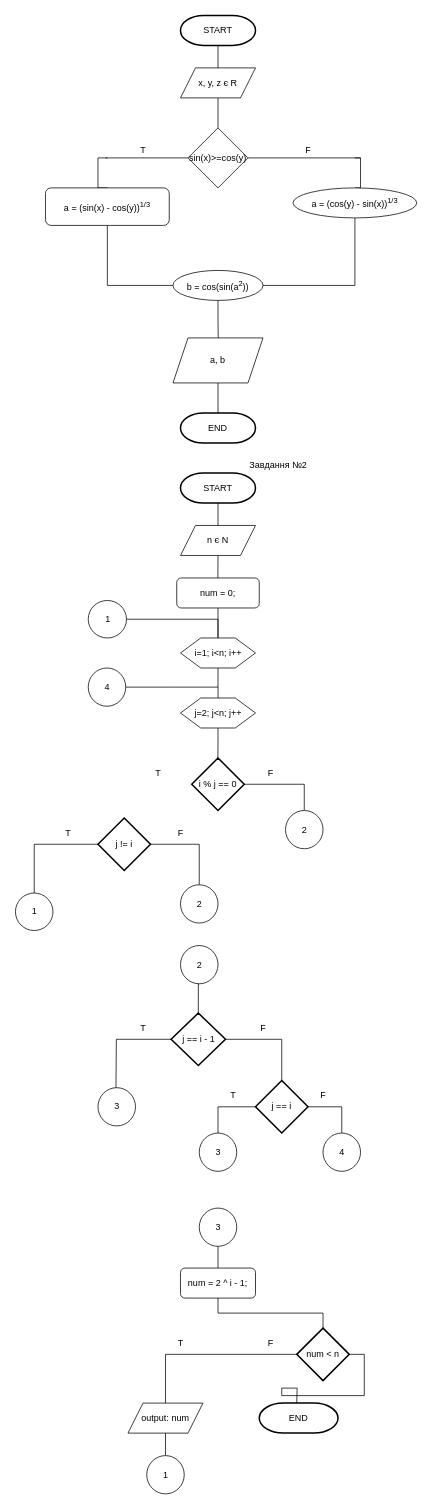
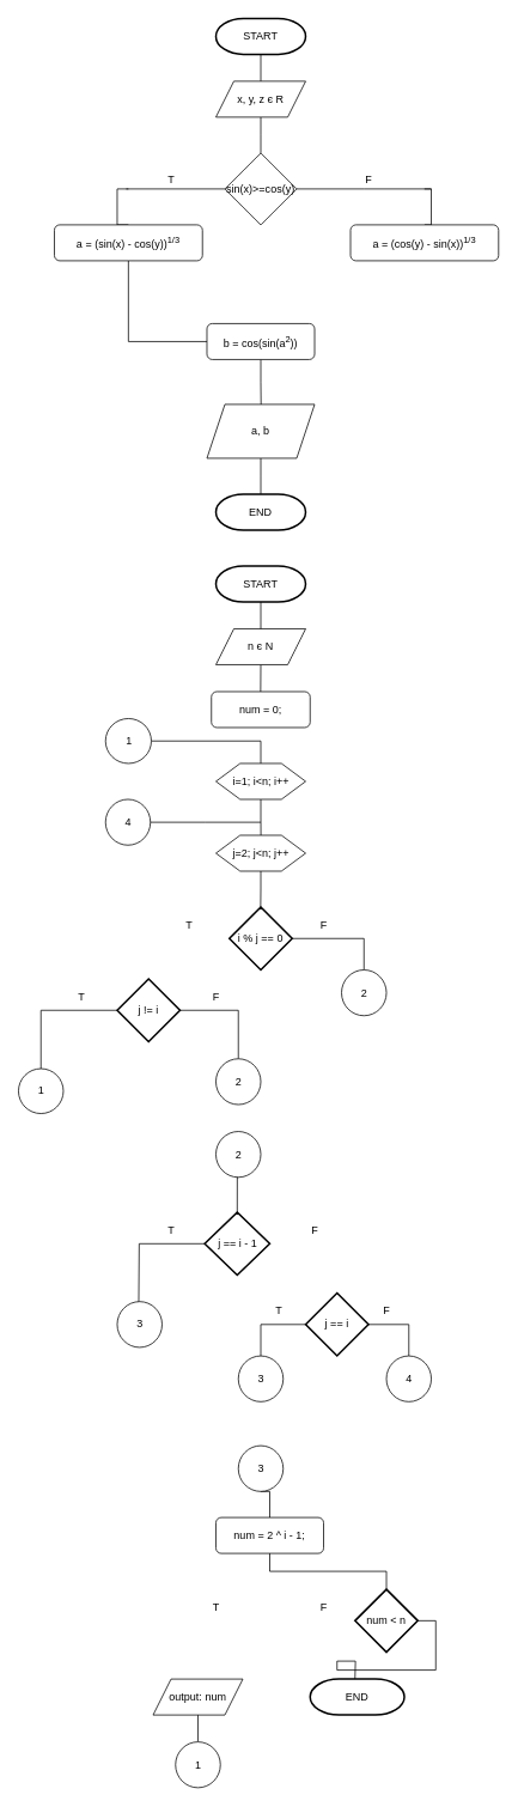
  <mxCell id="0" />
  <mxCell id="1" parent="0" />
  <mxCell id="2" style="edgeStyle=orthogonalEdgeStyle;rounded=0;orthogonalLoop=1;jettySize=auto;html=1;exitX=0.5;exitY=1;exitDx=0;exitDy=0;exitPerimeter=0;endArrow=none;endFill=0;" edge="1" parent="1" source="3"><mxGeometry relative="1" as="geometry"><mxPoint x="290" y="90" as="targetPoint" /></mxGeometry></mxCell>
  <mxCell id="3" value="START" style="strokeWidth=2;html=1;shape=mxgraph.flowchart.terminator;whiteSpace=wrap;" vertex="1" parent="1"><mxGeometry x="240" y="20" width="100" height="40" as="geometry" /></mxCell>
  <mxCell id="4" style="edgeStyle=orthogonalEdgeStyle;rounded=0;orthogonalLoop=1;jettySize=auto;html=1;exitX=0.5;exitY=1;exitDx=0;exitDy=0;endArrow=none;endFill=0;" edge="1" parent="1" source="5"><mxGeometry relative="1" as="geometry"><mxPoint x="290" y="170" as="targetPoint" /></mxGeometry></mxCell>
  <mxCell id="5" value="x, y, z є R" style="shape=parallelogram;perimeter=parallelogramPerimeter;whiteSpace=wrap;html=1;fixedSize=1;" vertex="1" parent="1"><mxGeometry x="240" y="90" width="100" height="40" as="geometry" /></mxCell>
  <mxCell id="6" style="edgeStyle=orthogonalEdgeStyle;rounded=0;orthogonalLoop=1;jettySize=auto;html=1;exitX=0.5;exitY=0;exitDx=0;exitDy=0;endArrow=none;endFill=0;" edge="1" parent="1" source="8"><mxGeometry relative="1" as="geometry"><mxPoint x="142.5" y="210" as="targetPoint" /><Array as="points"><mxPoint x="130" y="250" /><mxPoint x="130" y="210" /></Array></mxGeometry></mxCell>
  <mxCell id="7" style="edgeStyle=orthogonalEdgeStyle;rounded=0;orthogonalLoop=1;jettySize=auto;html=1;exitX=0.5;exitY=1;exitDx=0;exitDy=0;endArrow=none;endFill=0;entryX=0;entryY=0.5;entryDx=0;entryDy=0;" edge="1" parent="1" source="8" target="10"><mxGeometry relative="1" as="geometry"><mxPoint x="142.241" y="380" as="targetPoint" /></mxGeometry></mxCell>
- <mxCell id="8" value="a = (sin(x) - cos(y))&lt;sup&gt;1/3&lt;/sup&gt;" style="rounded=1;whiteSpace=wrap;html=1;" vertex="1" parent="1"><mxGeometry x="60" y="250" width="165" height="50" as="geometry" /></mxCell>
+ <mxCell id="8" value="a = (sin(x) - cos(y))&lt;sup&gt;1/3&lt;/sup&gt;" style="rounded=1;whiteSpace=wrap;html=1;" vertex="1" parent="1"><mxGeometry x="60" y="250" width="165" height="40" as="geometry" /></mxCell>
  <mxCell id="9" style="edgeStyle=orthogonalEdgeStyle;rounded=0;orthogonalLoop=1;jettySize=auto;html=1;exitX=0.5;exitY=1;exitDx=0;exitDy=0;endArrow=none;endFill=0;" edge="1" parent="1" source="10"><mxGeometry relative="1" as="geometry"><mxPoint x="290.286" y="450" as="targetPoint" /></mxGeometry></mxCell>
- <mxCell id="10" value="b = cos(sin(a&lt;sup&gt;2&lt;/sup&gt;))" style="ellipse;whiteSpace=wrap;html=1;" vertex="1" parent="1"><mxGeometry x="230" y="360" width="120" height="40" as="geometry" /></mxCell>
+ <mxCell id="10" value="b = cos(sin(a&lt;sup&gt;2&lt;/sup&gt;))" style="rounded=1;whiteSpace=wrap;html=1;" vertex="1" parent="1"><mxGeometry x="230" y="360" width="120" height="40" as="geometry" /></mxCell>
  <mxCell id="11" style="edgeStyle=orthogonalEdgeStyle;rounded=0;orthogonalLoop=1;jettySize=auto;html=1;exitX=0.5;exitY=1;exitDx=0;exitDy=0;endArrow=none;endFill=0;" edge="1" parent="1" source="12"><mxGeometry relative="1" as="geometry"><mxPoint x="290" y="550" as="targetPoint" /></mxGeometry></mxCell>
  <mxCell id="12" value="a, b" style="shape=parallelogram;perimeter=parallelogramPerimeter;whiteSpace=wrap;html=1;fixedSize=1;" vertex="1" parent="1"><mxGeometry x="230" y="450" width="120" height="60" as="geometry" /></mxCell>
  <mxCell id="13" value="END" style="strokeWidth=2;html=1;shape=mxgraph.flowchart.terminator;whiteSpace=wrap;" vertex="1" parent="1"><mxGeometry x="240" y="550" width="100" height="40" as="geometry" /></mxCell>
  <mxCell id="14" style="edgeStyle=orthogonalEdgeStyle;rounded=0;orthogonalLoop=1;jettySize=auto;html=1;exitX=0.5;exitY=1;exitDx=0;exitDy=0;exitPerimeter=0;endArrow=none;endFill=0;" edge="1" parent="1" source="15"><mxGeometry relative="1" as="geometry"><mxPoint x="290" y="710" as="targetPoint" /></mxGeometry></mxCell>
  <mxCell id="15" value="START" style="strokeWidth=2;html=1;shape=mxgraph.flowchart.terminator;whiteSpace=wrap;" vertex="1" parent="1"><mxGeometry x="240" y="630" width="100" height="40" as="geometry" /></mxCell>
  <mxCell id="16" style="edgeStyle=orthogonalEdgeStyle;rounded=0;orthogonalLoop=1;jettySize=auto;html=1;exitX=0.5;exitY=1;exitDx=0;exitDy=0;endArrow=none;endFill=0;" edge="1" parent="1" source="17"><mxGeometry relative="1" as="geometry"><mxPoint x="289.828" y="770" as="targetPoint" /></mxGeometry></mxCell>
  <mxCell id="17" value="n є N" style="shape=parallelogram;perimeter=parallelogramPerimeter;whiteSpace=wrap;html=1;fixedSize=1;" vertex="1" parent="1"><mxGeometry x="240" y="700" width="100" height="40" as="geometry" /></mxCell>
  <mxCell id="18" style="edgeStyle=orthogonalEdgeStyle;rounded=0;orthogonalLoop=1;jettySize=auto;html=1;exitX=0;exitY=0.5;exitDx=0;exitDy=0;endArrow=none;endFill=0;" edge="1" parent="1" source="20"><mxGeometry relative="1" as="geometry"><mxPoint x="140" y="210" as="targetPoint" /><Array as="points"><mxPoint x="140" y="210" /><mxPoint x="140" y="210" /></Array></mxGeometry></mxCell>
  <mxCell id="19" style="edgeStyle=orthogonalEdgeStyle;rounded=0;orthogonalLoop=1;jettySize=auto;html=1;exitX=1;exitY=0.5;exitDx=0;exitDy=0;endArrow=none;endFill=0;" edge="1" parent="1" source="20"><mxGeometry relative="1" as="geometry"><mxPoint x="480" y="210" as="targetPoint" /></mxGeometry></mxCell>
  <mxCell id="20" value="sin(x)&amp;gt;=cos(y)" style="rhombus;whiteSpace=wrap;html=1;" vertex="1" parent="1"><mxGeometry x="250" y="170" width="80" height="80" as="geometry" /></mxCell>
  <mxCell id="21" value="T" style="text;html=1;align=center;verticalAlign=middle;resizable=0;points=[];autosize=1;strokeColor=none;fillColor=none;" vertex="1" parent="1"><mxGeometry x="180" y="190" width="20" height="20" as="geometry" /></mxCell>
  <mxCell id="22" style="edgeStyle=orthogonalEdgeStyle;rounded=0;orthogonalLoop=1;jettySize=auto;html=1;exitX=0.5;exitY=0;exitDx=0;exitDy=0;endArrow=none;endFill=0;" edge="1" parent="1" source="24"><mxGeometry relative="1" as="geometry"><mxPoint x="472.333" y="210" as="targetPoint" /><Array as="points"><mxPoint x="480" y="250" /><mxPoint x="480" y="210" /></Array></mxGeometry></mxCell>
- <mxCell id="23" style="edgeStyle=orthogonalEdgeStyle;rounded=0;orthogonalLoop=1;jettySize=auto;html=1;exitX=0.5;exitY=1;exitDx=0;exitDy=0;entryX=1;entryY=0.5;entryDx=0;entryDy=0;endArrow=none;endFill=0;" edge="1" parent="1" source="24" target="10"><mxGeometry relative="1" as="geometry" /></mxCell>
- <mxCell id="24" value="a = (cos(y) - sin(x))&lt;sup&gt;1/3&lt;/sup&gt;" style="ellipse;whiteSpace=wrap;html=1;" vertex="1" parent="1"><mxGeometry x="390" y="250" width="165" height="40" as="geometry" /></mxCell>
+ <mxCell id="24" value="a = (cos(y) - sin(x))&lt;sup&gt;1/3&lt;/sup&gt;" style="rounded=1;whiteSpace=wrap;html=1;" vertex="1" parent="1"><mxGeometry x="390" y="250" width="165" height="40" as="geometry" /></mxCell>
  <mxCell id="25" value="F" style="text;html=1;align=center;verticalAlign=middle;resizable=0;points=[];autosize=1;strokeColor=none;fillColor=none;" vertex="1" parent="1"><mxGeometry x="400" y="190" width="20" height="20" as="geometry" /></mxCell>
- <mxCell id="26" style="edgeStyle=orthogonalEdgeStyle;rounded=0;orthogonalLoop=1;jettySize=auto;html=1;exitX=0.5;exitY=1;exitDx=0;exitDy=0;entryX=0.5;entryY=0;entryDx=0;entryDy=0;endArrow=none;endFill=0;" edge="1" parent="1" source="27" target="29"><mxGeometry relative="1" as="geometry" /></mxCell>
  <mxCell id="27" value="num = 0;" style="rounded=1;whiteSpace=wrap;html=1;" vertex="1" parent="1"><mxGeometry x="235" y="770" width="110" height="40" as="geometry" /></mxCell>
  <mxCell id="28" style="edgeStyle=orthogonalEdgeStyle;rounded=0;orthogonalLoop=1;jettySize=auto;html=1;exitX=0.5;exitY=1;exitDx=0;exitDy=0;endArrow=none;endFill=0;" edge="1" parent="1" source="29"><mxGeometry relative="1" as="geometry"><mxPoint x="290.143" y="930" as="targetPoint" /></mxGeometry></mxCell>
  <mxCell id="29" value="i=1; i&amp;lt;n; i++" style="verticalLabelPosition=middle;verticalAlign=middle;html=1;shape=hexagon;perimeter=hexagonPerimeter2;arcSize=6;size=0.27;labelPosition=center;align=center;" vertex="1" parent="1"><mxGeometry x="240" y="850" width="100" height="40" as="geometry" /></mxCell>
  <mxCell id="30" style="edgeStyle=orthogonalEdgeStyle;rounded=0;orthogonalLoop=1;jettySize=auto;html=1;exitX=0.5;exitY=1;exitDx=0;exitDy=0;endArrow=none;endFill=0;" edge="1" parent="1" source="31"><mxGeometry relative="1" as="geometry"><mxPoint x="289.828" y="1010" as="targetPoint" /></mxGeometry></mxCell>
  <mxCell id="31" value="j=2; j&amp;lt;n; j++" style="verticalLabelPosition=middle;verticalAlign=middle;html=1;shape=hexagon;perimeter=hexagonPerimeter2;arcSize=6;size=0.27;labelPosition=center;align=center;" vertex="1" parent="1"><mxGeometry x="240" y="930" width="100" height="40" as="geometry" /></mxCell>
  <mxCell id="32" style="edgeStyle=orthogonalEdgeStyle;rounded=0;orthogonalLoop=1;jettySize=auto;html=1;exitX=1;exitY=0.5;exitDx=0;exitDy=0;exitPerimeter=0;entryX=0.5;entryY=0;entryDx=0;entryDy=0;entryPerimeter=0;endArrow=none;endFill=0;" edge="1" parent="1" source="33" target="45"><mxGeometry relative="1" as="geometry" /></mxCell>
  <mxCell id="33" value="i % j == 0" style="strokeWidth=2;html=1;shape=mxgraph.flowchart.decision;whiteSpace=wrap;verticalAlign=middle;" vertex="1" parent="1"><mxGeometry x="255" y="1010" width="70" height="70" as="geometry" /></mxCell>
  <mxCell id="34" style="edgeStyle=orthogonalEdgeStyle;rounded=0;orthogonalLoop=1;jettySize=auto;html=1;exitX=0;exitY=0.5;exitDx=0;exitDy=0;exitPerimeter=0;entryX=0.5;entryY=0;entryDx=0;entryDy=0;entryPerimeter=0;endArrow=none;endFill=0;" edge="1" parent="1" source="37" target="39"><mxGeometry relative="1" as="geometry" /></mxCell>
  <mxCell id="35" style="edgeStyle=orthogonalEdgeStyle;rounded=0;orthogonalLoop=1;jettySize=auto;html=1;exitX=1;exitY=0.5;exitDx=0;exitDy=0;exitPerimeter=0;endArrow=none;endFill=0;" edge="1" parent="1" source="37"><mxGeometry relative="1" as="geometry"><mxPoint x="200.286" y="1125.286" as="targetPoint" /></mxGeometry></mxCell>
  <mxCell id="36" style="edgeStyle=orthogonalEdgeStyle;rounded=0;orthogonalLoop=1;jettySize=auto;html=1;exitX=1;exitY=0.5;exitDx=0;exitDy=0;exitPerimeter=0;entryX=0.5;entryY=0;entryDx=0;entryDy=0;entryPerimeter=0;endArrow=none;endFill=0;" edge="1" parent="1" source="37" target="44"><mxGeometry relative="1" as="geometry" /></mxCell>
  <mxCell id="37" value="j != i" style="strokeWidth=2;html=1;shape=mxgraph.flowchart.decision;whiteSpace=wrap;verticalAlign=middle;" vertex="1" parent="1"><mxGeometry x="130" y="1090" width="70" height="70" as="geometry" /></mxCell>
  <mxCell id="38" value="T" style="text;html=1;align=center;verticalAlign=middle;resizable=0;points=[];autosize=1;strokeColor=none;fillColor=none;" vertex="1" parent="1"><mxGeometry x="200" y="1020" width="20" height="20" as="geometry" /></mxCell>
  <mxCell id="39" value="1" style="verticalLabelPosition=middle;verticalAlign=middle;html=1;shape=mxgraph.flowchart.on-page_reference;labelPosition=center;align=center;" vertex="1" parent="1"><mxGeometry x="20" y="1190" width="50" height="50" as="geometry" /></mxCell>
  <mxCell id="40" style="edgeStyle=orthogonalEdgeStyle;rounded=0;orthogonalLoop=1;jettySize=auto;html=1;exitX=1;exitY=0.5;exitDx=0;exitDy=0;exitPerimeter=0;entryX=0.5;entryY=0;entryDx=0;entryDy=0;endArrow=none;endFill=0;" edge="1" parent="1" source="41" target="29"><mxGeometry relative="1" as="geometry" /></mxCell>
  <mxCell id="41" value="1" style="verticalLabelPosition=middle;verticalAlign=middle;html=1;shape=mxgraph.flowchart.on-page_reference;labelPosition=center;align=center;" vertex="1" parent="1"><mxGeometry x="117" y="800" width="51" height="50" as="geometry" /></mxCell>
  <mxCell id="42" value="F" style="text;html=1;align=center;verticalAlign=middle;resizable=0;points=[];autosize=1;strokeColor=none;fillColor=none;" vertex="1" parent="1"><mxGeometry x="230" y="1100" width="20" height="20" as="geometry" /></mxCell>
  <mxCell id="43" value="T" style="text;html=1;align=center;verticalAlign=middle;resizable=0;points=[];autosize=1;strokeColor=none;fillColor=none;" vertex="1" parent="1"><mxGeometry x="80" y="1100" width="20" height="20" as="geometry" /></mxCell>
  <mxCell id="44" value="2" style="verticalLabelPosition=middle;verticalAlign=middle;html=1;shape=mxgraph.flowchart.on-page_reference;labelPosition=center;align=center;" vertex="1" parent="1"><mxGeometry x="240" y="1179" width="50" height="51" as="geometry" /></mxCell>
  <mxCell id="45" value="2" style="verticalLabelPosition=middle;verticalAlign=middle;html=1;shape=mxgraph.flowchart.on-page_reference;labelPosition=center;align=center;" vertex="1" parent="1"><mxGeometry x="380" y="1080" width="50" height="51" as="geometry" /></mxCell>
- <mxCell id="46" value="Завдання №2" style="text;html=1;align=center;verticalAlign=middle;resizable=0;points=[];autosize=1;strokeColor=none;fillColor=none;" vertex="1" parent="1"><mxGeometry x="325" y="610" width="90" height="20" as="geometry" /></mxCell>
  <mxCell id="47" value="F" style="text;html=1;align=center;verticalAlign=middle;resizable=0;points=[];autosize=1;strokeColor=none;fillColor=none;" vertex="1" parent="1"><mxGeometry x="350" y="1020" width="20" height="20" as="geometry" /></mxCell>
  <mxCell id="48" style="edgeStyle=orthogonalEdgeStyle;rounded=0;orthogonalLoop=1;jettySize=auto;html=1;exitX=0.5;exitY=1;exitDx=0;exitDy=0;exitPerimeter=0;entryX=0.5;entryY=0;entryDx=0;entryDy=0;entryPerimeter=0;endArrow=none;endFill=0;" edge="1" parent="1" source="49" target="52"><mxGeometry relative="1" as="geometry" /></mxCell>
  <mxCell id="49" value="2" style="verticalLabelPosition=middle;verticalAlign=middle;html=1;shape=mxgraph.flowchart.on-page_reference;labelPosition=center;align=center;" vertex="1" parent="1"><mxGeometry x="240" y="1260" width="50" height="51" as="geometry" /></mxCell>
- <mxCell id="50" style="edgeStyle=orthogonalEdgeStyle;rounded=0;orthogonalLoop=1;jettySize=auto;html=1;exitX=1;exitY=0.5;exitDx=0;exitDy=0;exitPerimeter=0;entryX=0.5;entryY=0;entryDx=0;entryDy=0;entryPerimeter=0;endArrow=none;endFill=0;" edge="1" parent="1" source="52" target="55"><mxGeometry relative="1" as="geometry" /></mxCell>
  <mxCell id="51" style="edgeStyle=orthogonalEdgeStyle;rounded=0;orthogonalLoop=1;jettySize=auto;html=1;exitX=0;exitY=0.5;exitDx=0;exitDy=0;exitPerimeter=0;entryX=0.5;entryY=0;entryDx=0;entryDy=0;entryPerimeter=0;endArrow=none;endFill=0;" edge="1" parent="1" source="52"><mxGeometry relative="1" as="geometry"><mxPoint x="154" y="1450" as="targetPoint" /></mxGeometry></mxCell>
  <mxCell id="52" value="j == i - 1" style="strokeWidth=2;html=1;shape=mxgraph.flowchart.decision;whiteSpace=wrap;verticalAlign=middle;" vertex="1" parent="1"><mxGeometry x="227.5" y="1350" width="72.5" height="70" as="geometry" /></mxCell>
  <mxCell id="53" style="edgeStyle=orthogonalEdgeStyle;rounded=0;orthogonalLoop=1;jettySize=auto;html=1;exitX=0;exitY=0.5;exitDx=0;exitDy=0;exitPerimeter=0;entryX=0.5;entryY=0;entryDx=0;entryDy=0;entryPerimeter=0;endArrow=none;endFill=0;" edge="1" parent="1" source="55" target="59"><mxGeometry relative="1" as="geometry" /></mxCell>
  <mxCell id="54" style="edgeStyle=orthogonalEdgeStyle;rounded=0;orthogonalLoop=1;jettySize=auto;html=1;exitX=1;exitY=0.5;exitDx=0;exitDy=0;exitPerimeter=0;entryX=0.5;entryY=0;entryDx=0;entryDy=0;entryPerimeter=0;endArrow=none;endFill=0;" edge="1" parent="1" source="55" target="61"><mxGeometry relative="1" as="geometry" /></mxCell>
  <mxCell id="55" value="j == i" style="strokeWidth=2;html=1;shape=mxgraph.flowchart.decision;whiteSpace=wrap;verticalAlign=middle;" vertex="1" parent="1"><mxGeometry x="340" y="1440" width="70" height="70" as="geometry" /></mxCell>
  <mxCell id="56" value="F" style="text;html=1;align=center;verticalAlign=middle;resizable=0;points=[];autosize=1;strokeColor=none;fillColor=none;" vertex="1" parent="1"><mxGeometry x="340" y="1360" width="20" height="20" as="geometry" /></mxCell>
  <mxCell id="57" value="3" style="verticalLabelPosition=middle;verticalAlign=middle;html=1;shape=mxgraph.flowchart.on-page_reference;labelPosition=center;align=center;" vertex="1" parent="1"><mxGeometry x="130" y="1449.5" width="50" height="51" as="geometry" /></mxCell>
  <mxCell id="58" value="T" style="text;html=1;align=center;verticalAlign=middle;resizable=0;points=[];autosize=1;strokeColor=none;fillColor=none;" vertex="1" parent="1"><mxGeometry x="180" y="1360" width="20" height="20" as="geometry" /></mxCell>
  <mxCell id="59" value="3" style="verticalLabelPosition=middle;verticalAlign=middle;html=1;shape=mxgraph.flowchart.on-page_reference;labelPosition=center;align=center;" vertex="1" parent="1"><mxGeometry x="265" y="1510" width="50" height="51" as="geometry" /></mxCell>
  <mxCell id="60" value="T" style="text;html=1;align=center;verticalAlign=middle;resizable=0;points=[];autosize=1;strokeColor=none;fillColor=none;" vertex="1" parent="1"><mxGeometry x="300" y="1450" width="20" height="20" as="geometry" /></mxCell>
  <mxCell id="61" value="4" style="verticalLabelPosition=middle;verticalAlign=middle;html=1;shape=mxgraph.flowchart.on-page_reference;labelPosition=center;align=center;" vertex="1" parent="1"><mxGeometry x="430" y="1510" width="50" height="51" as="geometry" /></mxCell>
  <mxCell id="62" style="edgeStyle=orthogonalEdgeStyle;rounded=0;orthogonalLoop=1;jettySize=auto;html=1;exitX=1;exitY=0.5;exitDx=0;exitDy=0;exitPerimeter=0;endArrow=none;endFill=0;" edge="1" parent="1" source="63"><mxGeometry relative="1" as="geometry"><mxPoint x="290" y="915.5" as="targetPoint" /></mxGeometry></mxCell>
  <mxCell id="63" value="4" style="verticalLabelPosition=middle;verticalAlign=middle;html=1;shape=mxgraph.flowchart.on-page_reference;labelPosition=center;align=center;" vertex="1" parent="1"><mxGeometry x="117" y="890" width="50" height="51" as="geometry" /></mxCell>
  <mxCell id="64" value="F" style="text;html=1;align=center;verticalAlign=middle;resizable=0;points=[];autosize=1;strokeColor=none;fillColor=none;" vertex="1" parent="1"><mxGeometry x="420" y="1449.5" width="20" height="20" as="geometry" /></mxCell>
  <mxCell id="65" style="edgeStyle=orthogonalEdgeStyle;rounded=0;orthogonalLoop=1;jettySize=auto;html=1;exitX=0.5;exitY=1;exitDx=0;exitDy=0;exitPerimeter=0;entryX=0.5;entryY=0;entryDx=0;entryDy=0;endArrow=none;endFill=0;" edge="1" parent="1" source="66" target="68"><mxGeometry relative="1" as="geometry" /></mxCell>
  <mxCell id="66" value="3" style="verticalLabelPosition=middle;verticalAlign=middle;html=1;shape=mxgraph.flowchart.on-page_reference;labelPosition=center;align=center;" vertex="1" parent="1"><mxGeometry x="265" y="1610" width="50" height="51" as="geometry" /></mxCell>
  <mxCell id="67" style="edgeStyle=orthogonalEdgeStyle;rounded=0;orthogonalLoop=1;jettySize=auto;html=1;exitX=0.5;exitY=1;exitDx=0;exitDy=0;entryX=0.5;entryY=0;entryDx=0;entryDy=0;entryPerimeter=0;endArrow=none;endFill=0;" edge="1" parent="1" source="68" target="71"><mxGeometry relative="1" as="geometry" /></mxCell>
- <mxCell id="68" value="num = 2 ^ i - 1;" style="rounded=1;whiteSpace=wrap;html=1;verticalAlign=middle;" vertex="1" parent="1"><mxGeometry x="240" y="1690" width="100" height="40" as="geometry" /></mxCell>
- <mxCell id="69" style="edgeStyle=orthogonalEdgeStyle;rounded=0;orthogonalLoop=1;jettySize=auto;html=1;exitX=0;exitY=0.5;exitDx=0;exitDy=0;exitPerimeter=0;entryX=0.5;entryY=0;entryDx=0;entryDy=0;endArrow=none;endFill=0;" edge="1" parent="1" source="71" target="73"><mxGeometry relative="1" as="geometry" /></mxCell>
+ <mxCell id="68" value="num = 2 ^ i - 1;" style="rounded=1;whiteSpace=wrap;html=1;verticalAlign=middle;" vertex="1" parent="1"><mxGeometry x="240" y="1690" width="120" height="40" as="geometry" /></mxCell>
  <mxCell id="70" style="edgeStyle=orthogonalEdgeStyle;rounded=0;orthogonalLoop=1;jettySize=auto;html=1;exitX=1;exitY=0.5;exitDx=0;exitDy=0;exitPerimeter=0;entryX=0.5;entryY=0;entryDx=0;entryDy=0;entryPerimeter=0;endArrow=none;endFill=0;" edge="1" parent="1" source="71"><mxGeometry relative="1" as="geometry"><mxPoint x="395" y="1870" as="targetPoint" /></mxGeometry></mxCell>
  <mxCell id="71" value="num &amp;lt; n" style="strokeWidth=2;html=1;shape=mxgraph.flowchart.decision;whiteSpace=wrap;verticalAlign=middle;" vertex="1" parent="1"><mxGeometry x="395" y="1770" width="70" height="70" as="geometry" /></mxCell>
  <mxCell id="72" style="edgeStyle=orthogonalEdgeStyle;rounded=0;orthogonalLoop=1;jettySize=auto;html=1;exitX=0.5;exitY=1;exitDx=0;exitDy=0;entryX=0.5;entryY=0;entryDx=0;entryDy=0;entryPerimeter=0;endArrow=none;endFill=0;" edge="1" parent="1" source="73" target="74"><mxGeometry relative="1" as="geometry" /></mxCell>
  <mxCell id="73" value="output: num" style="shape=parallelogram;perimeter=parallelogramPerimeter;whiteSpace=wrap;html=1;fixedSize=1;verticalAlign=middle;" vertex="1" parent="1"><mxGeometry x="170" y="1870" width="100" height="40" as="geometry" /></mxCell>
  <mxCell id="74" value="1" style="verticalLabelPosition=middle;verticalAlign=middle;html=1;shape=mxgraph.flowchart.on-page_reference;labelPosition=center;align=center;" vertex="1" parent="1"><mxGeometry x="195" y="1940" width="50" height="51" as="geometry" /></mxCell>
  <mxCell id="75" value="T" style="text;html=1;align=center;verticalAlign=middle;resizable=0;points=[];autosize=1;strokeColor=none;fillColor=none;" vertex="1" parent="1"><mxGeometry x="230" y="1780" width="20" height="20" as="geometry" /></mxCell>
  <mxCell id="76" value="F" style="text;html=1;align=center;verticalAlign=middle;resizable=0;points=[];autosize=1;strokeColor=none;fillColor=none;" vertex="1" parent="1"><mxGeometry x="350" y="1780" width="20" height="20" as="geometry" /></mxCell>
  <mxCell id="77" value="END" style="strokeWidth=2;html=1;shape=mxgraph.flowchart.terminator;whiteSpace=wrap;verticalAlign=middle;" vertex="1" parent="1"><mxGeometry x="345" y="1870" width="105" height="40" as="geometry" /></mxCell>
